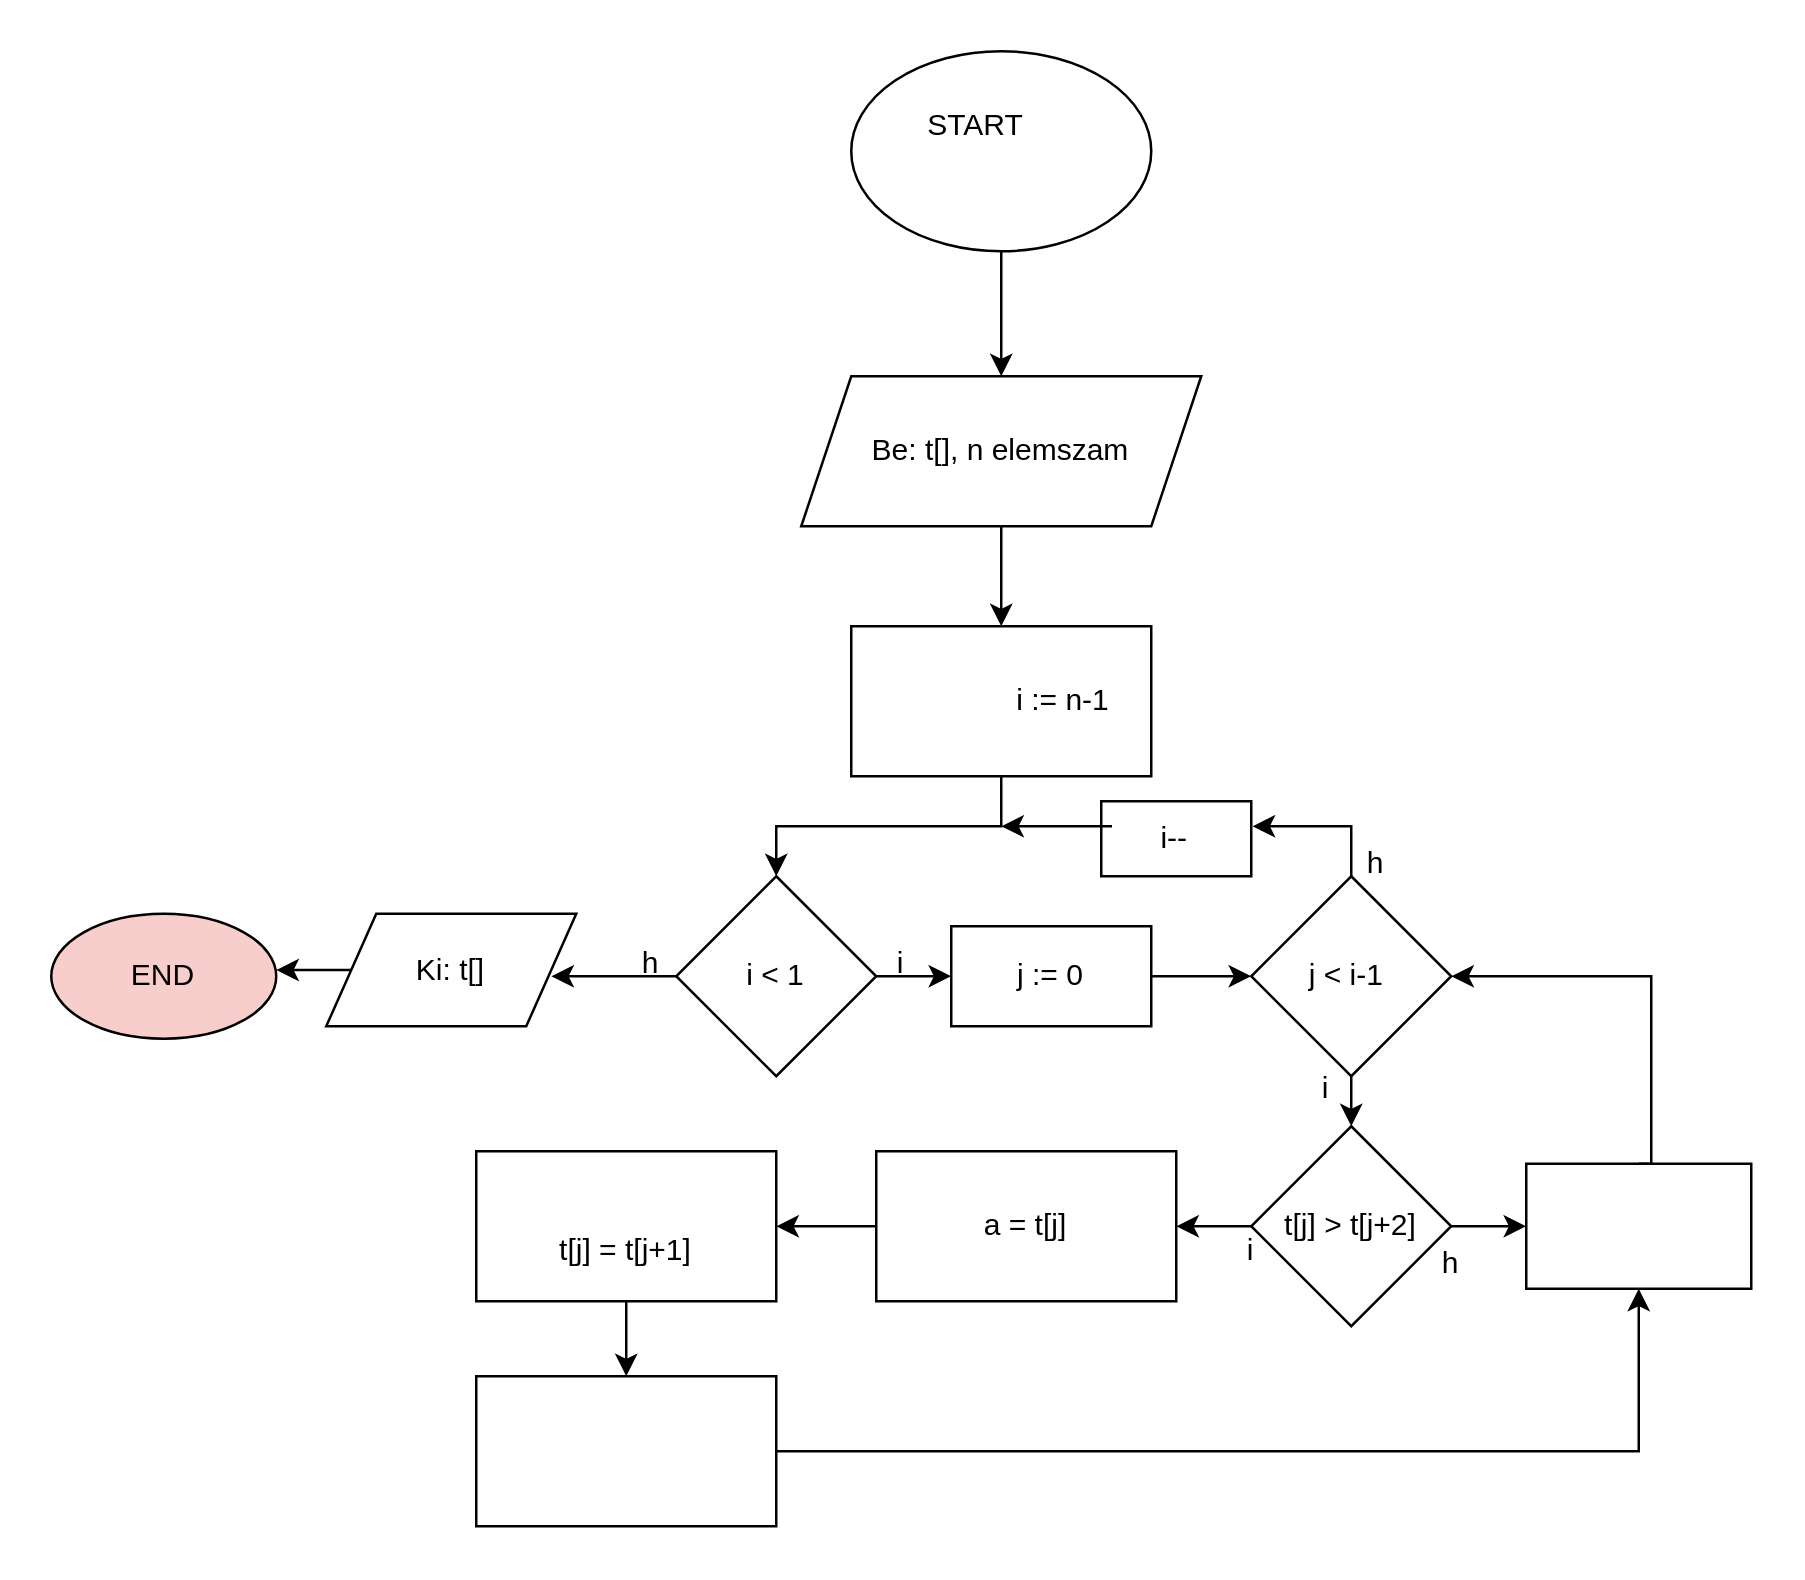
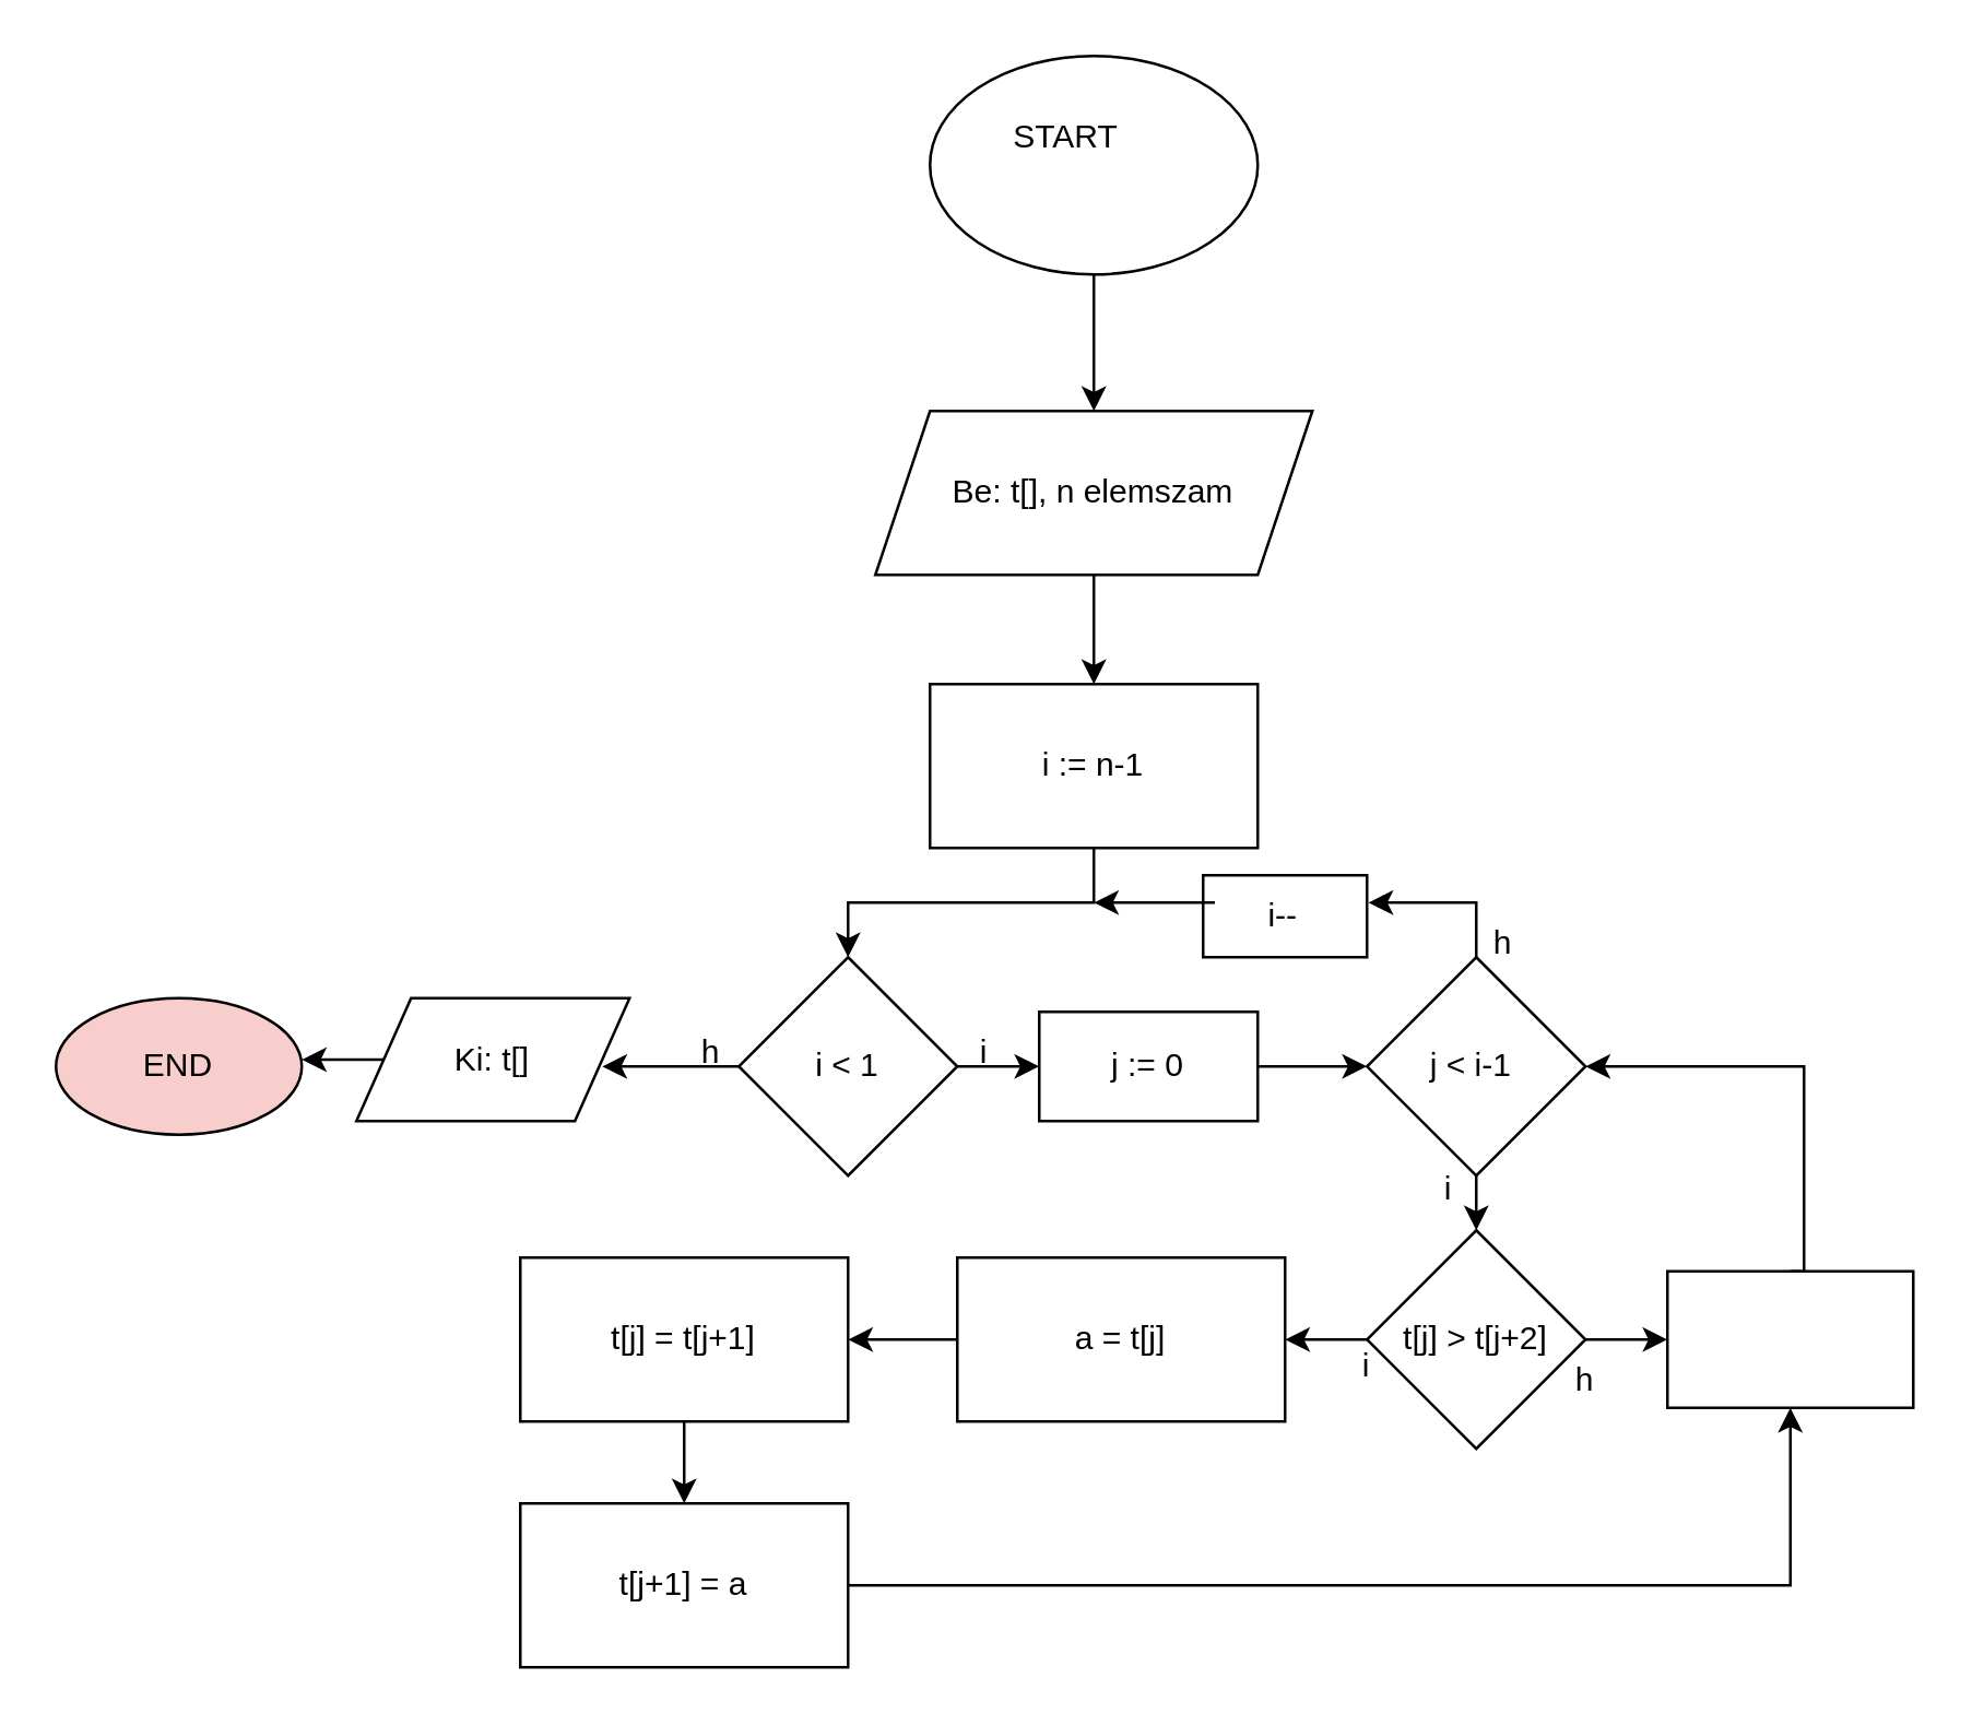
  <mxCell id="0" />
  <mxCell id="1" parent="0" />
  <mxCell id="2" value="" style="ellipse;whiteSpace=wrap;html=1;" parent="1" vertex="1"><mxGeometry x="340" y="20" width="120" height="80" as="geometry" /></mxCell>
  <mxCell id="3" value="START" style="text;html=1;align=center;verticalAlign=middle;whiteSpace=wrap;rounded=0;" parent="1" vertex="1"><mxGeometry x="360" y="35" width="60" height="30" as="geometry" /></mxCell>
  <mxCell id="4" value="Be: t[], n elemszam" style="shape=parallelogram;perimeter=parallelogramPerimeter;whiteSpace=wrap;html=1;fixedSize=1;" parent="1" vertex="1"><mxGeometry x="320" y="150" width="160" height="60" as="geometry" /></mxCell>
  <mxCell id="5" value="" style="endArrow=classic;html=1;rounded=0;" parent="1" target="4" edge="1"><mxGeometry width="50" height="50" relative="1" as="geometry"><mxPoint x="400" y="100" as="sourcePoint" /><mxPoint x="450" y="50" as="targetPoint" /></mxGeometry></mxCell>
  <mxCell id="6" style="edgeStyle=orthogonalEdgeStyle;rounded=0;orthogonalLoop=1;jettySize=auto;html=1;entryX=0.5;entryY=0;entryDx=0;entryDy=0;" parent="1" source="7" target="11" edge="1"><mxGeometry relative="1" as="geometry" /></mxCell>
  <mxCell id="7" value="" style="rounded=0;whiteSpace=wrap;html=1;" parent="1" vertex="1"><mxGeometry x="340" y="250" width="120" height="60" as="geometry" /></mxCell>
- <mxCell id="8" value="i := n-1" style="text;html=1;align=center;verticalAlign=middle;whiteSpace=wrap;rounded=0;" parent="1" vertex="1"><mxGeometry x="395" y="265" width="60" height="30" as="geometry" /></mxCell>
+ <mxCell id="8" value="i := n-1" style="text;html=1;align=center;verticalAlign=middle;whiteSpace=wrap;rounded=0;" parent="1" vertex="1"><mxGeometry x="370" y="265" width="60" height="30" as="geometry" /></mxCell>
  <mxCell id="9" value="" style="endArrow=classic;html=1;rounded=0;" parent="1" target="7" edge="1"><mxGeometry width="50" height="50" relative="1" as="geometry"><mxPoint x="400" y="210" as="sourcePoint" /><mxPoint x="450" y="160" as="targetPoint" /></mxGeometry></mxCell>
  <mxCell id="10" value="" style="group" parent="1" vertex="1" connectable="0"><mxGeometry x="270" y="350" width="120" height="80" as="geometry" /></mxCell>
  <mxCell id="11" value="" style="rhombus;whiteSpace=wrap;html=1;" parent="10" vertex="1"><mxGeometry width="80" height="80" as="geometry" /></mxCell>
  <mxCell id="12" value="i &amp;lt; 1" style="text;html=1;align=center;verticalAlign=middle;whiteSpace=wrap;rounded=0;" parent="10" vertex="1"><mxGeometry x="10" y="25" width="60" height="30" as="geometry" /></mxCell>
  <mxCell id="13" value="" style="endArrow=classic;html=1;rounded=0;" parent="10" edge="1"><mxGeometry width="50" height="50" relative="1" as="geometry"><mxPoint y="40" as="sourcePoint" /><mxPoint x="-50" y="40" as="targetPoint" /></mxGeometry></mxCell>
  <mxCell id="14" value="i" style="text;html=1;align=center;verticalAlign=middle;whiteSpace=wrap;rounded=0;" parent="10" vertex="1"><mxGeometry x="60" y="20" width="60" height="30" as="geometry" /></mxCell>
  <mxCell id="15" value="h" style="text;html=1;align=center;verticalAlign=middle;whiteSpace=wrap;rounded=0;" parent="10" vertex="1"><mxGeometry x="-40" y="20" width="60" height="30" as="geometry" /></mxCell>
  <mxCell id="16" value="" style="endArrow=classic;html=1;rounded=0;" parent="1" edge="1"><mxGeometry width="50" height="50" relative="1" as="geometry"><mxPoint x="440" y="390" as="sourcePoint" /><mxPoint x="500" y="390" as="targetPoint" /></mxGeometry></mxCell>
  <mxCell id="17" value="END" style="ellipse;whiteSpace=wrap;html=1;fillColor=#f8cecc;" parent="1" vertex="1"><mxGeometry x="20" y="365" width="90" height="50" as="geometry" /></mxCell>
  <mxCell id="18" style="edgeStyle=orthogonalEdgeStyle;rounded=0;orthogonalLoop=1;jettySize=auto;html=1;exitX=0.5;exitY=0;exitDx=0;exitDy=0;" parent="1" source="19" edge="1"><mxGeometry relative="1" as="geometry"><mxPoint x="500" y="330" as="targetPoint" /></mxGeometry></mxCell>
  <mxCell id="19" value="" style="rhombus;whiteSpace=wrap;html=1;" parent="1" vertex="1"><mxGeometry x="500" y="350" width="80" height="80" as="geometry" /></mxCell>
  <mxCell id="20" value="j &amp;lt; i-1&amp;nbsp;" style="text;html=1;align=center;verticalAlign=middle;whiteSpace=wrap;rounded=0;" parent="1" vertex="1"><mxGeometry x="510" y="375" width="60" height="30" as="geometry" /></mxCell>
  <mxCell id="21" value="" style="group" parent="1" vertex="1" connectable="0"><mxGeometry x="440" y="320" width="60" height="30" as="geometry" /></mxCell>
  <mxCell id="22" value="" style="rounded=0;whiteSpace=wrap;html=1;" parent="21" vertex="1"><mxGeometry width="60" height="30" as="geometry" /></mxCell>
  <mxCell id="23" style="edgeStyle=orthogonalEdgeStyle;rounded=0;orthogonalLoop=1;jettySize=auto;html=1;exitX=0;exitY=0.25;exitDx=0;exitDy=0;" parent="21" source="24" edge="1"><mxGeometry relative="1" as="geometry"><mxPoint x="-40" y="10" as="targetPoint" /></mxGeometry></mxCell>
  <mxCell id="24" value="i--" style="text;html=1;align=center;verticalAlign=middle;whiteSpace=wrap;rounded=0;" parent="21" vertex="1"><mxGeometry x="4.286" y="5" width="51.429" height="20" as="geometry" /></mxCell>
  <mxCell id="25" value="" style="rhombus;whiteSpace=wrap;html=1;" parent="1" vertex="1"><mxGeometry x="500" y="450" width="80" height="80" as="geometry" /></mxCell>
  <mxCell id="26" style="edgeStyle=orthogonalEdgeStyle;rounded=0;orthogonalLoop=1;jettySize=auto;html=1;" parent="1" edge="1"><mxGeometry relative="1" as="geometry"><mxPoint x="470" y="490" as="targetPoint" /><mxPoint x="500" y="490" as="sourcePoint" /></mxGeometry></mxCell>
  <mxCell id="27" style="edgeStyle=orthogonalEdgeStyle;rounded=0;orthogonalLoop=1;jettySize=auto;html=1;entryX=0;entryY=0.5;entryDx=0;entryDy=0;" parent="1" target="40" edge="1"><mxGeometry relative="1" as="geometry"><mxPoint x="580" y="490" as="sourcePoint" /></mxGeometry></mxCell>
  <mxCell id="28" value="t[j&lt;span style=&quot;background-color: initial;&quot;&gt;] &amp;gt; t[j+2]&lt;/span&gt;" style="text;html=1;align=center;verticalAlign=middle;whiteSpace=wrap;rounded=0;" parent="1" vertex="1"><mxGeometry x="510" y="475" width="60" height="30" as="geometry" /></mxCell>
  <mxCell id="29" value="" style="endArrow=classic;html=1;rounded=0;" parent="1" target="25" edge="1"><mxGeometry width="50" height="50" relative="1" as="geometry"><mxPoint x="540" y="430" as="sourcePoint" /><mxPoint x="590" y="380" as="targetPoint" /></mxGeometry></mxCell>
  <mxCell id="30" style="edgeStyle=orthogonalEdgeStyle;rounded=0;orthogonalLoop=1;jettySize=auto;html=1;exitX=0;exitY=0.5;exitDx=0;exitDy=0;" parent="1" source="31" edge="1"><mxGeometry relative="1" as="geometry"><mxPoint x="310" y="490" as="targetPoint" /></mxGeometry></mxCell>
  <mxCell id="31" value="a = t[j]" style="rounded=0;whiteSpace=wrap;html=1;container=0;" parent="1" vertex="1"><mxGeometry x="350" y="460" width="120" height="60" as="geometry" /></mxCell>
  <mxCell id="32" value="" style="group" parent="1" vertex="1" connectable="0"><mxGeometry x="190" y="550" width="120" height="60" as="geometry" /></mxCell>
  <mxCell id="33" value="" style="rounded=0;whiteSpace=wrap;html=1;" parent="32" vertex="1"><mxGeometry width="120" height="60" as="geometry" /></mxCell>
+ <mxCell id="34" value="&lt;div&gt;t[j+1] = a&lt;/div&gt;" style="text;html=1;align=center;verticalAlign=middle;whiteSpace=wrap;rounded=0;" parent="32" vertex="1"><mxGeometry x="30" y="15" width="60" height="30" as="geometry" /></mxCell>
  <mxCell id="35" value="" style="group" parent="1" vertex="1" connectable="0"><mxGeometry x="190" y="460" width="120" height="60" as="geometry" /></mxCell>
  <mxCell id="36" value="" style="rounded=0;whiteSpace=wrap;html=1;" parent="35" vertex="1"><mxGeometry width="120" height="60" as="geometry" /></mxCell>
- <mxCell id="37" value="t[j] = t[j+1]" style="text;html=1;align=center;verticalAlign=middle;whiteSpace=wrap;rounded=0;" parent="35" vertex="1"><mxGeometry x="30" y="25" width="60" height="30" as="geometry" /></mxCell>
+ <mxCell id="37" value="t[j] = t[j+1]" style="text;html=1;align=center;verticalAlign=middle;whiteSpace=wrap;rounded=0;" parent="35" vertex="1"><mxGeometry x="30" y="15" width="60" height="30" as="geometry" /></mxCell>
  <mxCell id="38" style="edgeStyle=orthogonalEdgeStyle;rounded=0;orthogonalLoop=1;jettySize=auto;html=1;entryX=0.5;entryY=0;entryDx=0;entryDy=0;" parent="1" target="33" edge="1"><mxGeometry relative="1" as="geometry"><mxPoint x="250" y="520" as="sourcePoint" /></mxGeometry></mxCell>
  <mxCell id="39" value="" style="group" parent="1" vertex="1" connectable="0"><mxGeometry x="610" y="465" width="90" height="50" as="geometry" /></mxCell>
  <mxCell id="40" value="" style="rounded=0;whiteSpace=wrap;html=1;" parent="39" vertex="1"><mxGeometry width="90" height="50" as="geometry" /></mxCell>
  <mxCell id="41" style="edgeStyle=orthogonalEdgeStyle;rounded=0;orthogonalLoop=1;jettySize=auto;html=1;exitX=1;exitY=0.5;exitDx=0;exitDy=0;entryX=0.5;entryY=1;entryDx=0;entryDy=0;" parent="1" source="33" target="40" edge="1"><mxGeometry relative="1" as="geometry" /></mxCell>
  <mxCell id="42" style="edgeStyle=orthogonalEdgeStyle;rounded=0;orthogonalLoop=1;jettySize=auto;html=1;entryX=1;entryY=0.5;entryDx=0;entryDy=0;exitX=0.5;exitY=0;exitDx=0;exitDy=0;" parent="1" source="40" target="19" edge="1"><mxGeometry relative="1" as="geometry"><mxPoint x="655" y="370" as="targetPoint" /><mxPoint x="660" y="460" as="sourcePoint" /><Array as="points"><mxPoint x="660" y="465" /><mxPoint x="660" y="390" /></Array></mxGeometry></mxCell>
  <mxCell id="43" value="" style="rounded=0;whiteSpace=wrap;html=1;" parent="1" vertex="1"><mxGeometry x="380" y="370" width="80" height="40" as="geometry" /></mxCell>
  <mxCell id="44" value="j := 0" style="text;html=1;align=center;verticalAlign=middle;whiteSpace=wrap;rounded=0;" parent="1" vertex="1"><mxGeometry x="390" y="375" width="60" height="30" as="geometry" /></mxCell>
  <mxCell id="45" style="edgeStyle=orthogonalEdgeStyle;rounded=0;orthogonalLoop=1;jettySize=auto;html=1;entryX=0;entryY=0.5;entryDx=0;entryDy=0;" parent="1" target="43" edge="1"><mxGeometry relative="1" as="geometry"><mxPoint x="350" y="390" as="sourcePoint" /></mxGeometry></mxCell>
  <mxCell id="46" value="i" style="text;html=1;align=center;verticalAlign=middle;whiteSpace=wrap;rounded=0;" parent="1" vertex="1"><mxGeometry x="500" y="420" width="60" height="30" as="geometry" /></mxCell>
  <mxCell id="47" value="i" style="text;html=1;align=center;verticalAlign=middle;whiteSpace=wrap;rounded=0;" parent="1" vertex="1"><mxGeometry x="470" y="485" width="60" height="30" as="geometry" /></mxCell>
  <mxCell id="48" value="h" style="text;html=1;align=center;verticalAlign=middle;whiteSpace=wrap;rounded=0;" parent="1" vertex="1"><mxGeometry x="550" y="490" width="60" height="30" as="geometry" /></mxCell>
  <mxCell id="49" value="h" style="text;html=1;align=center;verticalAlign=middle;whiteSpace=wrap;rounded=0;" parent="1" vertex="1"><mxGeometry x="520" y="330" width="60" height="30" as="geometry" /></mxCell>
  <mxCell id="50" style="edgeStyle=orthogonalEdgeStyle;rounded=0;orthogonalLoop=1;jettySize=auto;html=1;exitX=0;exitY=0.5;exitDx=0;exitDy=0;entryX=1;entryY=0.46;entryDx=0;entryDy=0;entryPerimeter=0;" parent="1" source="51" target="17" edge="1"><mxGeometry relative="1" as="geometry"><mxPoint x="120" y="388" as="targetPoint" /></mxGeometry></mxCell>
  <mxCell id="51" value="" style="shape=parallelogram;perimeter=parallelogramPerimeter;whiteSpace=wrap;html=1;fixedSize=1;" parent="1" vertex="1"><mxGeometry x="130" y="365" width="100" height="45" as="geometry" /></mxCell>
  <mxCell id="52" value="Ki: t[]" style="text;html=1;align=center;verticalAlign=middle;whiteSpace=wrap;rounded=0;" parent="1" vertex="1"><mxGeometry x="150" y="372.5" width="60" height="30" as="geometry" /></mxCell>
